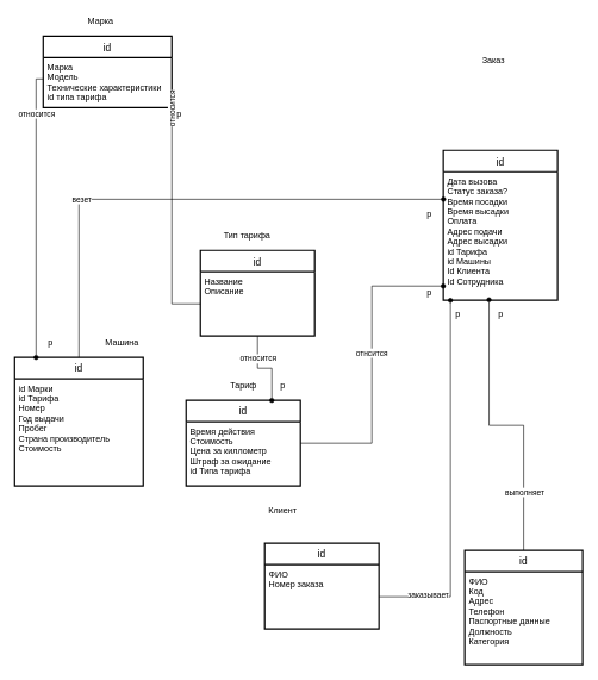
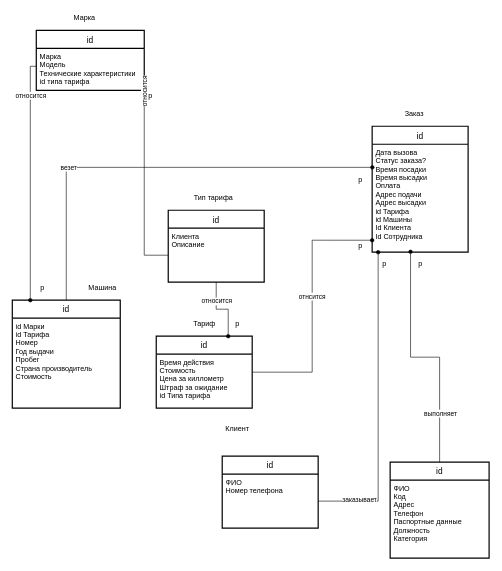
  <mxCell id="0" />
  <mxCell id="1" parent="0" />
  <mxCell id="2" style="edgeStyle=orthogonalEdgeStyle;rounded=0;orthogonalLoop=1;jettySize=auto;html=1;endArrow=oval;endFill=1;entryX=0.002;entryY=0.214;entryDx=0;entryDy=0;entryPerimeter=0;strokeColor=default;labelBackgroundColor=default;fontColor=default;" parent="1" source="4" target="20" edge="1"><mxGeometry relative="1" as="geometry"><mxPoint x="370" y="385" as="targetPoint" /><Array as="points"><mxPoint x="110" y="279" /></Array></mxGeometry></mxCell>
  <mxCell id="3" value="везет" style="edgeLabel;html=1;align=center;verticalAlign=middle;resizable=0;points=[];" parent="2" vertex="1" connectable="0"><mxGeometry x="-0.384" relative="1" as="geometry"><mxPoint as="offset" /></mxGeometry></mxCell>
  <mxCell id="4" value="id" style="swimlane;childLayout=stackLayout;horizontal=1;startSize=30;horizontalStack=0;rounded=1;fontSize=14;fontStyle=0;strokeWidth=2;resizeParent=0;resizeLast=1;shadow=0;dashed=0;align=center;arcSize=0;fillColor=default;strokeColor=default;fontColor=default;" parent="1" vertex="1"><mxGeometry x="20" y="500" width="180" height="180" as="geometry" /></mxCell>
  <mxCell id="5" value="id Марки&#10;id Тарифа&#10;Номер&#10;Год выдачи&#10;Пробег&#10;Страна производитель&#10;Стоимость" style="align=left;strokeColor=none;fillColor=none;spacingLeft=4;fontSize=12;verticalAlign=top;resizable=0;rotatable=0;part=1;fontColor=default;" parent="4" vertex="1"><mxGeometry y="30" width="180" height="150" as="geometry" /></mxCell>
  <mxCell id="6" value="Машина" style="text;html=1;align=center;verticalAlign=middle;resizable=0;points=[];autosize=1;strokeColor=none;fillColor=none;fontColor=default;" parent="1" vertex="1"><mxGeometry x="140" y="470" width="60" height="20" as="geometry" /></mxCell>
  <mxCell id="7" style="edgeStyle=orthogonalEdgeStyle;rounded=0;orthogonalLoop=1;jettySize=auto;html=1;entryX=0;entryY=0.889;entryDx=0;entryDy=0;entryPerimeter=0;endArrow=oval;endFill=1;strokeColor=default;labelBackgroundColor=default;fontColor=default;" parent="1" source="9" target="20" edge="1"><mxGeometry relative="1" as="geometry" /></mxCell>
  <mxCell id="8" value="отнсится" style="edgeLabel;html=1;align=center;verticalAlign=middle;resizable=0;points=[];" parent="7" vertex="1" connectable="0"><mxGeometry x="0.083" y="1" relative="1" as="geometry"><mxPoint as="offset" /></mxGeometry></mxCell>
  <mxCell id="9" value="id" style="swimlane;childLayout=stackLayout;horizontal=1;startSize=30;horizontalStack=0;rounded=1;fontSize=14;fontStyle=0;strokeWidth=2;resizeParent=0;resizeLast=1;shadow=0;dashed=0;align=center;arcSize=0;fontColor=default;fillColor=default;strokeColor=default;" parent="1" vertex="1"><mxGeometry x="260" y="560" width="160" height="120" as="geometry" /></mxCell>
  <mxCell id="10" value="Время действия&#10;Стоимость&#10;Цена за киллометр&#10;Штраф за ожидание&#10;id Типа тарифа" style="align=left;strokeColor=none;fillColor=none;spacingLeft=4;fontSize=12;verticalAlign=top;resizable=0;rotatable=0;part=1;fontColor=default;" parent="9" vertex="1"><mxGeometry y="30" width="160" height="90" as="geometry" /></mxCell>
  <mxCell id="11" value="Тариф" style="text;html=1;align=center;verticalAlign=middle;resizable=0;points=[];autosize=1;strokeColor=none;fillColor=none;fontColor=default;" parent="1" vertex="1"><mxGeometry x="315" y="530" width="50" height="20" as="geometry" /></mxCell>
  <mxCell id="12" value="id" style="swimlane;childLayout=stackLayout;horizontal=1;startSize=30;horizontalStack=0;rounded=1;fontSize=14;fontStyle=0;strokeWidth=2;resizeParent=0;resizeLast=1;shadow=0;dashed=0;align=center;arcSize=0;fillColor=default;strokeColor=default;fontColor=default;" parent="1" vertex="1"><mxGeometry x="370" y="760" width="160" height="120" as="geometry" /></mxCell>
- <mxCell id="13" value="ФИО&#10;Номер заказа" style="align=left;strokeColor=none;fillColor=none;spacingLeft=4;fontSize=12;verticalAlign=top;resizable=0;rotatable=0;part=1;" parent="12" vertex="1"><mxGeometry y="30" width="160" height="90" as="geometry" /></mxCell>
+ <mxCell id="13" value="ФИО&#10;Номер телефона" style="align=left;strokeColor=none;fillColor=none;spacingLeft=4;fontSize=12;verticalAlign=top;resizable=0;rotatable=0;part=1;" parent="12" vertex="1"><mxGeometry y="30" width="160" height="90" as="geometry" /></mxCell>
  <mxCell id="14" value="Клиент" style="text;html=1;align=center;verticalAlign=middle;resizable=0;points=[];autosize=1;strokeColor=none;fillColor=none;fontColor=default;" parent="1" vertex="1"><mxGeometry x="370" y="705" width="50" height="20" as="geometry" /></mxCell>
  <mxCell id="15" style="edgeStyle=orthogonalEdgeStyle;rounded=0;orthogonalLoop=1;jettySize=auto;html=1;entryX=0.4;entryY=0.996;entryDx=0;entryDy=0;entryPerimeter=0;endArrow=oval;endFill=1;strokeColor=default;labelBackgroundColor=default;fontColor=default;" parent="1" source="17" target="20" edge="1"><mxGeometry relative="1" as="geometry"><mxPoint x="458.96" y="429.64" as="targetPoint" /></mxGeometry></mxCell>
  <mxCell id="16" value="выполняет" style="edgeLabel;html=1;align=center;verticalAlign=middle;resizable=0;points=[];" parent="15" vertex="1" connectable="0"><mxGeometry x="-0.587" y="-1" relative="1" as="geometry"><mxPoint as="offset" /></mxGeometry></mxCell>
  <mxCell id="17" value="id" style="swimlane;childLayout=stackLayout;horizontal=1;startSize=30;horizontalStack=0;rounded=1;fontSize=14;fontStyle=0;strokeWidth=2;resizeParent=0;resizeLast=1;shadow=0;dashed=0;align=center;arcSize=0;fillColor=default;strokeColor=default;fontColor=default;" parent="1" vertex="1"><mxGeometry x="650" y="770" width="165" height="160" as="geometry" /></mxCell>
  <mxCell id="18" value="ФИО&#10;Код&#10;Адрес&#10;Телефон&#10;Паспортные данные&#10;Должность&#10;Категория" style="align=left;strokeColor=none;fillColor=none;spacingLeft=4;fontSize=12;verticalAlign=top;resizable=0;rotatable=0;part=1;" parent="17" vertex="1"><mxGeometry y="30" width="165" height="130" as="geometry" /></mxCell>
  <mxCell id="19" value="id" style="swimlane;childLayout=stackLayout;horizontal=1;startSize=30;horizontalStack=0;rounded=1;fontSize=14;fontStyle=0;strokeWidth=2;resizeParent=0;resizeLast=1;shadow=0;dashed=0;align=center;arcSize=0;fontColor=default;fillColor=default;strokeColor=default;" parent="1" vertex="1"><mxGeometry x="620" y="210" width="160" height="210" as="geometry" /></mxCell>
  <mxCell id="20" value="Дата вызова&#10;Статус заказа?&#10;Время посадки&#10;Время высадки&#10;Оплата&#10;Адрес подачи&#10;Адрес высадки&#10;id Тарифа&#10;id Машины&#10;Id Клиента&#10;Id Сотрудника" style="align=left;strokeColor=none;fillColor=none;spacingLeft=4;fontSize=12;verticalAlign=top;resizable=0;rotatable=0;part=1;fontColor=default;" parent="19" vertex="1"><mxGeometry y="30" width="160" height="180" as="geometry" /></mxCell>
- <mxCell id="21" value="Заказ" style="text;html=1;align=center;verticalAlign=middle;resizable=0;points=[];autosize=1;strokeColor=none;fillColor=none;fontColor=default;" parent="1" vertex="1"><mxGeometry x="665" y="75" width="50" height="20" as="geometry" /></mxCell>
+ <mxCell id="21" value="Заказ" style="text;html=1;align=center;verticalAlign=middle;resizable=0;points=[];autosize=1;strokeColor=none;fillColor=none;fontColor=default;" parent="1" vertex="1"><mxGeometry x="665" y="180" width="50" height="20" as="geometry" /></mxCell>
  <mxCell id="22" style="edgeStyle=orthogonalEdgeStyle;rounded=0;orthogonalLoop=1;jettySize=auto;html=1;endArrow=oval;endFill=1;strokeColor=default;labelBackgroundColor=default;fontColor=default;" parent="1" source="13" edge="1"><mxGeometry relative="1" as="geometry"><mxPoint x="630" y="420" as="targetPoint" /><Array as="points"><mxPoint x="630" y="835" /><mxPoint x="630" y="420" /></Array></mxGeometry></mxCell>
  <mxCell id="23" value="заказывает" style="edgeLabel;html=1;align=center;verticalAlign=middle;resizable=0;points=[];" parent="22" vertex="1" connectable="0"><mxGeometry x="-0.735" y="3" relative="1" as="geometry"><mxPoint as="offset" /></mxGeometry></mxCell>
  <mxCell id="24" value="p" style="text;html=1;align=center;verticalAlign=middle;resizable=0;points=[];autosize=1;strokeColor=none;fillColor=none;fontColor=default;" parent="1" vertex="1"><mxGeometry x="690" y="430" width="20" height="20" as="geometry" /></mxCell>
  <mxCell id="25" value="p" style="text;html=1;align=center;verticalAlign=middle;resizable=0;points=[];autosize=1;strokeColor=none;fillColor=none;fontColor=default;" parent="1" vertex="1"><mxGeometry x="630" y="430" width="20" height="20" as="geometry" /></mxCell>
  <mxCell id="26" value="p" style="text;html=1;align=center;verticalAlign=middle;resizable=0;points=[];autosize=1;strokeColor=none;fillColor=none;fontColor=default;" parent="1" vertex="1"><mxGeometry x="590" y="400" width="20" height="20" as="geometry" /></mxCell>
  <mxCell id="27" value="p" style="text;html=1;align=center;verticalAlign=middle;resizable=0;points=[];autosize=1;strokeColor=none;fillColor=none;fontColor=default;" parent="1" vertex="1"><mxGeometry x="590" y="290" width="20" height="20" as="geometry" /></mxCell>
  <mxCell id="28" value="id" style="swimlane;childLayout=stackLayout;horizontal=1;startSize=30;horizontalStack=0;rounded=1;fontSize=14;fontStyle=0;strokeWidth=2;resizeParent=0;resizeLast=1;shadow=0;dashed=0;align=center;fontColor=default;fillColor=default;strokeColor=default;arcSize=0;" parent="1" vertex="1"><mxGeometry x="60" y="50" width="180" height="100" as="geometry" /></mxCell>
  <mxCell id="29" value="Марка&#10;Модель&#10;Технические характеристики&#10;id типа тарифа" style="align=left;strokeColor=none;fillColor=none;spacingLeft=4;fontSize=12;verticalAlign=top;resizable=0;rotatable=0;part=1;fontColor=default;" parent="28" vertex="1"><mxGeometry y="30" width="180" height="70" as="geometry" /></mxCell>
  <mxCell id="30" style="edgeStyle=orthogonalEdgeStyle;rounded=0;orthogonalLoop=1;jettySize=auto;html=1;entryX=1;entryY=1;entryDx=0;entryDy=0;labelBackgroundColor=default;fontColor=default;endArrow=oval;endFill=1;strokeColor=default;exitX=0;exitY=0.5;exitDx=0;exitDy=0;" parent="28" edge="1" source="36"><mxGeometry relative="1" as="geometry"><Array as="points"><mxPoint x="180" y="375" /></Array><mxPoint x="200" y="565" as="sourcePoint" /><mxPoint x="180" y="90" as="targetPoint" /></mxGeometry></mxCell>
  <mxCell id="31" value="относится" style="edgeLabel;html=1;align=center;verticalAlign=middle;resizable=0;points=[];fontColor=default;rotation=270;labelBackgroundColor=default;" parent="30" vertex="1" connectable="0"><mxGeometry x="0.216" relative="1" as="geometry"><mxPoint y="-114" as="offset" /></mxGeometry></mxCell>
  <mxCell id="32" value="Марка" style="text;html=1;align=center;verticalAlign=middle;resizable=0;points=[];autosize=1;strokeColor=none;fillColor=none;fontColor=default;" parent="1" vertex="1"><mxGeometry x="115" y="20" width="50" height="20" as="geometry" /></mxCell>
  <mxCell id="33" style="edgeStyle=orthogonalEdgeStyle;rounded=0;orthogonalLoop=1;jettySize=auto;html=1;fontColor=default;endArrow=oval;endFill=1;strokeColor=default;labelBackgroundColor=default;" parent="1" source="29" edge="1"><mxGeometry relative="1" as="geometry"><mxPoint x="50" y="500" as="targetPoint" /><Array as="points"><mxPoint x="50" y="110" /></Array></mxGeometry></mxCell>
  <mxCell id="34" value="относится" style="edgeLabel;html=1;align=center;verticalAlign=middle;resizable=0;points=[];fontColor=default;" parent="33" vertex="1" connectable="0"><mxGeometry x="-0.71" relative="1" as="geometry"><mxPoint as="offset" /></mxGeometry></mxCell>
  <mxCell id="35" value="id" style="swimlane;childLayout=stackLayout;horizontal=1;startSize=30;horizontalStack=0;rounded=1;fontSize=14;fontStyle=0;strokeWidth=2;resizeParent=0;resizeLast=1;shadow=0;dashed=0;align=center;fontColor=default;fillColor=default;arcSize=0;strokeColor=default;" parent="1" vertex="1"><mxGeometry x="280" y="350" width="160" height="120" as="geometry" /></mxCell>
- <mxCell id="36" value="Название&#10;Описание" style="align=left;strokeColor=none;fillColor=none;spacingLeft=4;fontSize=12;verticalAlign=top;resizable=0;rotatable=0;part=1;fontColor=default;" parent="35" vertex="1"><mxGeometry y="30" width="160" height="90" as="geometry" /></mxCell>
- <mxCell id="37" value="Тип тарифа" style="text;html=1;align=center;verticalAlign=middle;resizable=0;points=[];autosize=1;strokeColor=none;fillColor=none;fontColor=default;" parent="1" vertex="1"><mxGeometry x="305" y="320" width="80" height="20" as="geometry" /></mxCell>
+ <mxCell id="36" value="Клиента&#10;Описание" style="align=left;strokeColor=none;fillColor=none;spacingLeft=4;fontSize=12;verticalAlign=top;resizable=0;rotatable=0;part=1;fontColor=default;" parent="35" vertex="1"><mxGeometry y="30" width="160" height="90" as="geometry" /></mxCell>
+ <mxCell id="37" value="Тип тарифа" style="text;html=1;align=center;verticalAlign=middle;resizable=0;points=[];autosize=1;strokeColor=none;fillColor=none;fontColor=default;" parent="1" vertex="1"><mxGeometry x="315" y="320" width="80" height="20" as="geometry" /></mxCell>
  <mxCell id="38" style="edgeStyle=orthogonalEdgeStyle;rounded=0;orthogonalLoop=1;jettySize=auto;html=1;labelBackgroundColor=default;fontColor=default;endArrow=oval;endFill=1;strokeColor=default;entryX=0.75;entryY=0;entryDx=0;entryDy=0;" parent="1" source="36" target="9" edge="1"><mxGeometry relative="1" as="geometry"><mxPoint x="380" y="530" as="targetPoint" /></mxGeometry></mxCell>
  <mxCell id="39" value="относится" style="edgeLabel;html=1;align=center;verticalAlign=middle;resizable=0;points=[];fontColor=default;" parent="38" vertex="1" connectable="0"><mxGeometry x="-0.428" relative="1" as="geometry"><mxPoint as="offset" /></mxGeometry></mxCell>
  <mxCell id="40" value="p" style="text;html=1;align=center;verticalAlign=middle;resizable=0;points=[];autosize=1;strokeColor=none;fillColor=none;fontColor=default;" parent="1" vertex="1"><mxGeometry x="385" y="530" width="20" height="20" as="geometry" /></mxCell>
  <mxCell id="41" value="p" style="text;html=1;align=center;verticalAlign=middle;resizable=0;points=[];autosize=1;strokeColor=none;fillColor=none;fontColor=default;" parent="1" vertex="1"><mxGeometry x="240" y="150" width="20" height="20" as="geometry" /></mxCell>
  <mxCell id="42" value="p" style="text;html=1;align=center;verticalAlign=middle;resizable=0;points=[];autosize=1;strokeColor=none;fillColor=none;fontColor=default;" parent="1" vertex="1"><mxGeometry x="60" y="470" width="20" height="20" as="geometry" /></mxCell>
